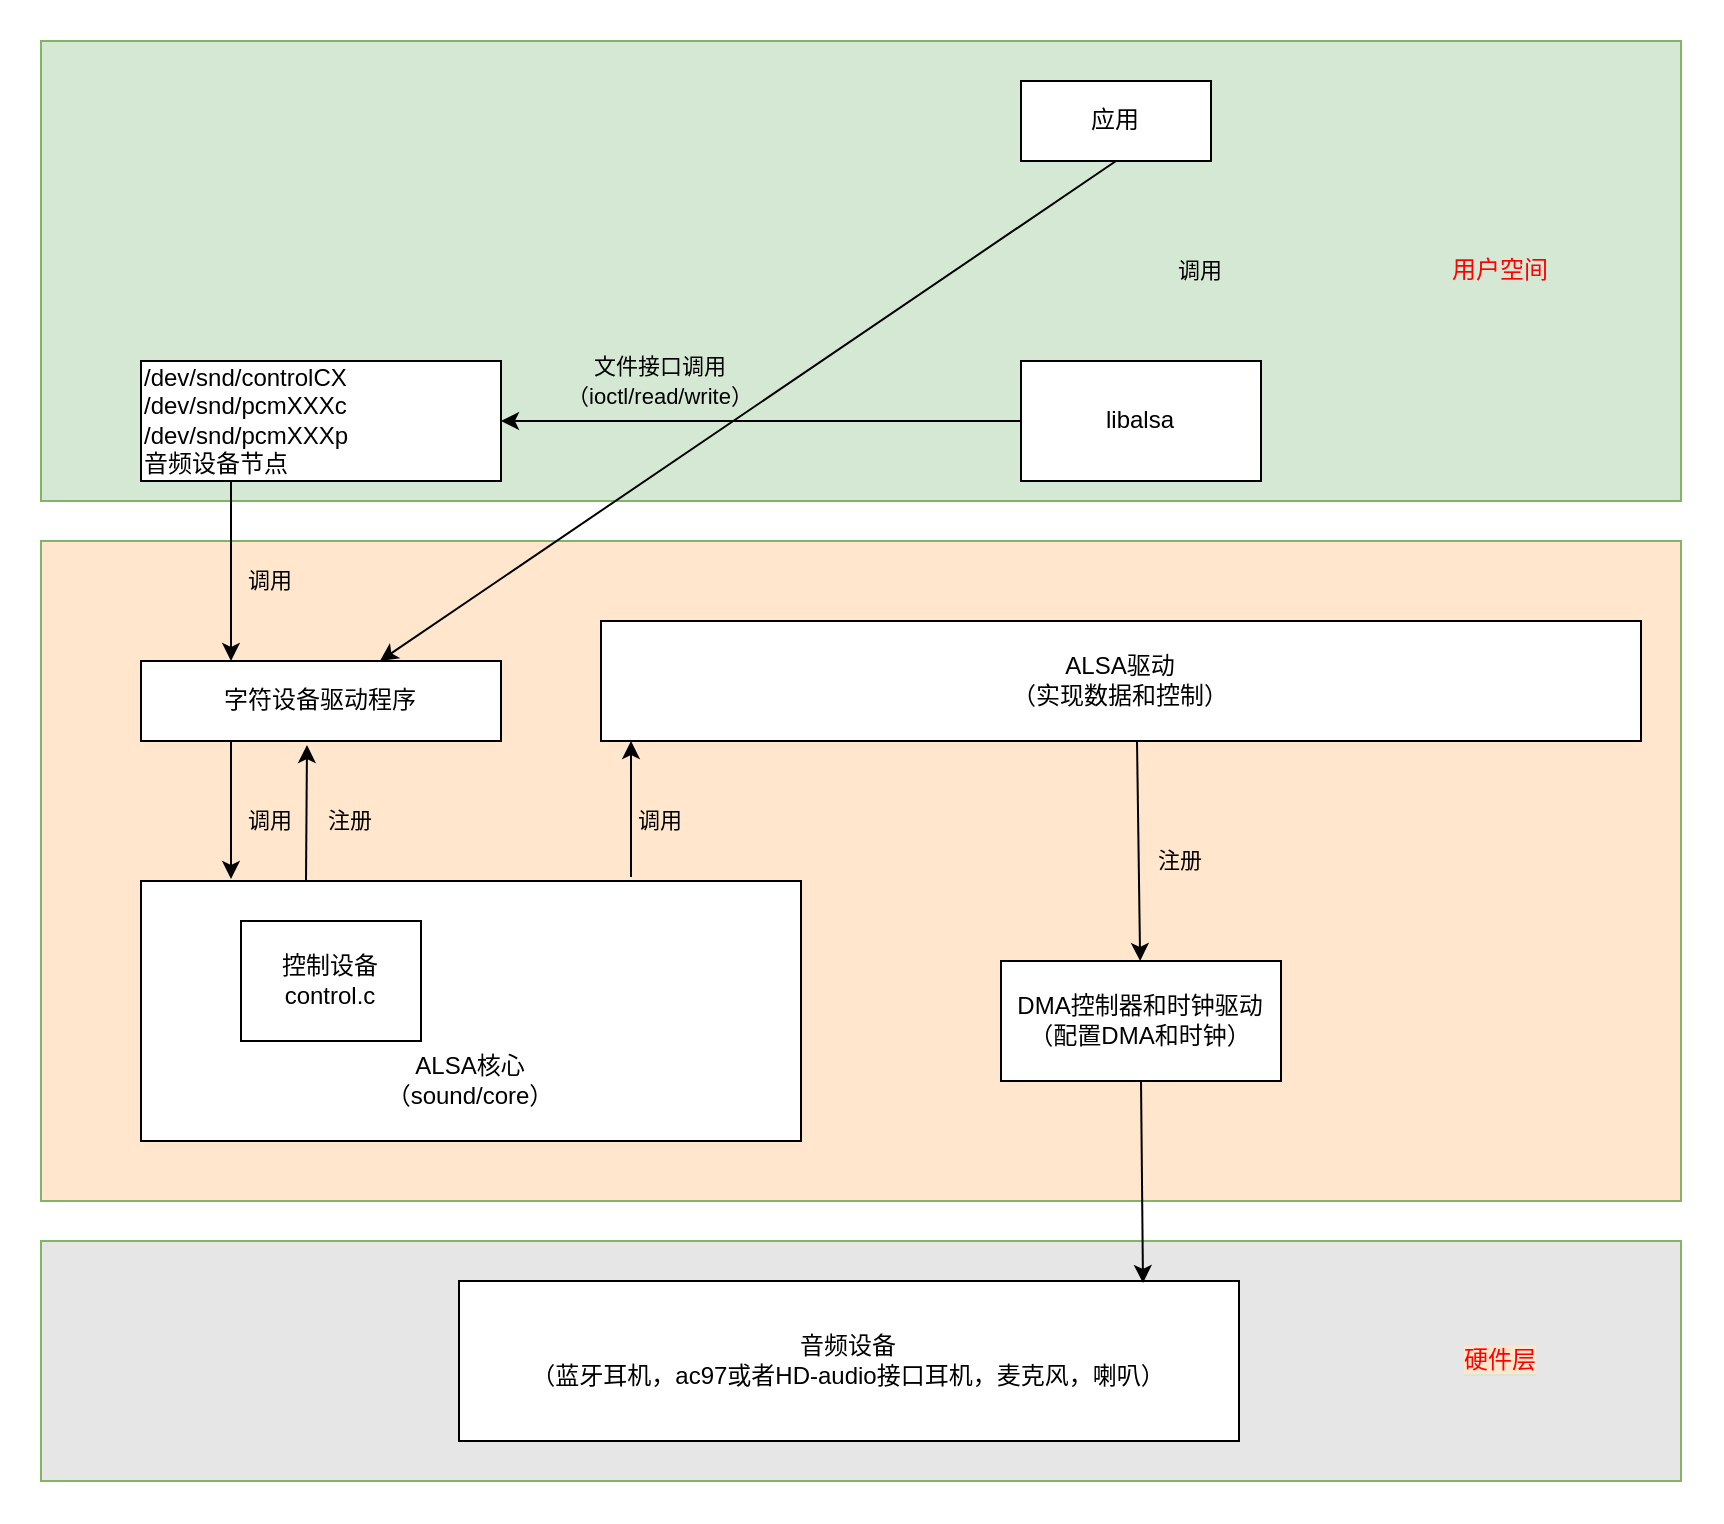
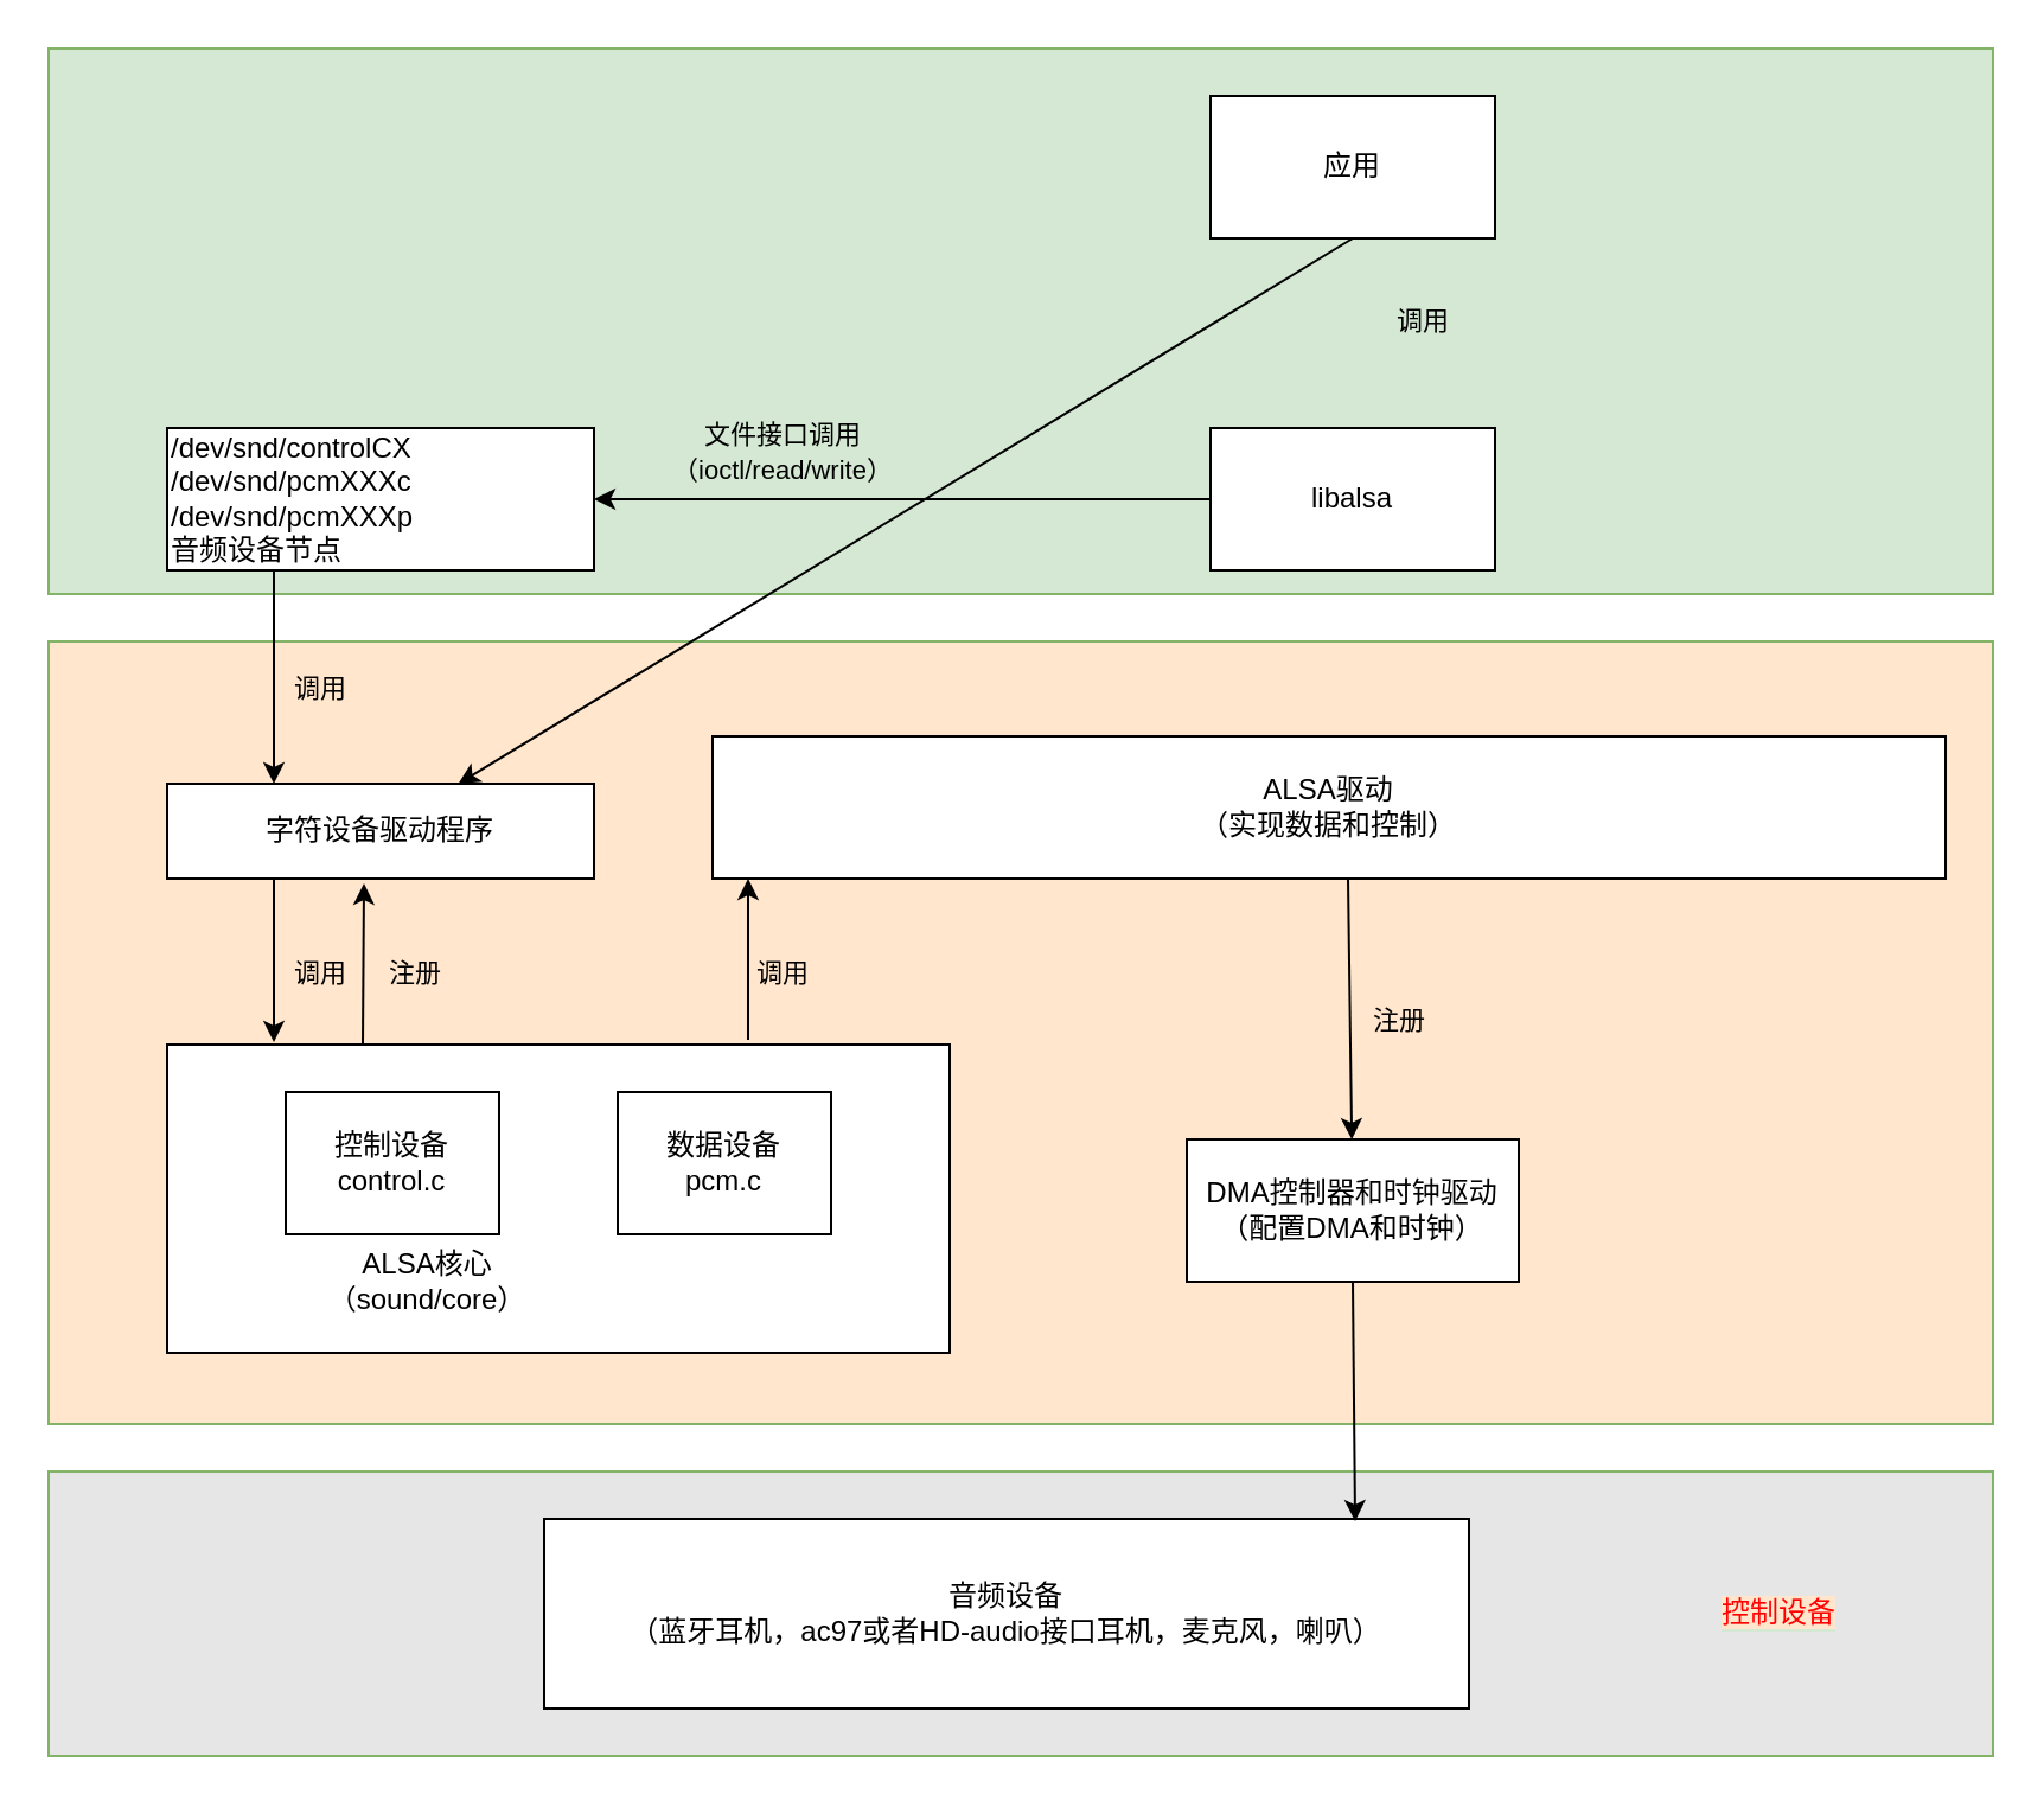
  <mxCell id="0" />
  <mxCell id="1" parent="0" />
  <mxCell id="2" value="" style="rounded=0;whiteSpace=wrap;html=1;fillColor=#d5e8d4;strokeColor=#82b366;" parent="1" vertex="1"><mxGeometry x="20" y="20" width="820" height="230" as="geometry" /></mxCell>
- <mxCell id="3" value="应用" style="rounded=0;whiteSpace=wrap;html=1;labelBackgroundColor=#FFFFFF;" parent="1" vertex="1"><mxGeometry x="510" y="40" width="95" height="40" as="geometry" /></mxCell>
+ <mxCell id="3" value="应用" style="rounded=0;whiteSpace=wrap;html=1;labelBackgroundColor=#FFFFFF;" parent="1" vertex="1"><mxGeometry x="510" y="40" width="120" height="60" as="geometry" /></mxCell>
  <mxCell id="4" value="libalsa" style="rounded=0;whiteSpace=wrap;html=1;fillColor=#FFFFFF;" parent="1" vertex="1"><mxGeometry x="510" y="180" width="120" height="60" as="geometry" /></mxCell>
  <mxCell id="5" value="/dev/snd/controlCX&lt;br&gt;/dev/snd/pcmXXXc&lt;br&gt;/dev/snd/pcmXXXp&lt;br&gt;音频设备节点" style="rounded=0;whiteSpace=wrap;html=1;align=left;" parent="1" vertex="1"><mxGeometry x="70" y="180" width="180" height="60" as="geometry" /></mxCell>
- <mxCell id="6" value="用户空间" style="text;html=1;strokeColor=none;fillColor=none;align=center;verticalAlign=middle;whiteSpace=wrap;rounded=0;labelBackgroundColor=#D5E8D4;fontColor=#FF0000;" parent="1" vertex="1"><mxGeometry x="710" y="120" width="80" height="30" as="geometry" /></mxCell>
  <mxCell id="7" value="" style="rounded=0;whiteSpace=wrap;html=1;strokeColor=#82b366;fillColor=#FFE6CC;" parent="1" vertex="1"><mxGeometry x="20" y="270" width="820" height="330" as="geometry" /></mxCell>
  <mxCell id="8" value="字符设备驱动程序" style="rounded=0;whiteSpace=wrap;html=1;align=center;" parent="1" vertex="1"><mxGeometry x="70" y="330" width="180" height="40" as="geometry" /></mxCell>
  <mxCell id="9" value="" style="endArrow=classic;html=1;labelBackgroundColor=#FFD966;fontColor=#FF0000;fillColor=#ffffff;entryX=1;entryY=0.5;entryDx=0;entryDy=0;" parent="1" source="4" target="5" edge="1"><mxGeometry width="50" height="50" relative="1" as="geometry"><mxPoint x="400" y="400" as="sourcePoint" /><mxPoint x="250" y="210" as="targetPoint" /></mxGeometry></mxCell>
  <mxCell id="10" value="&lt;meta charset=&quot;utf-8&quot;&gt;&lt;span style=&quot;color: rgb(0, 0, 0); font-family: helvetica; font-size: 11px; font-style: normal; font-weight: 400; letter-spacing: normal; text-align: center; text-indent: 0px; text-transform: none; word-spacing: 0px; display: inline; float: none;&quot;&gt;文件接口调用&lt;/span&gt;&lt;br style=&quot;color: rgb(0, 0, 0); font-family: helvetica; font-size: 11px; font-style: normal; font-weight: 400; letter-spacing: normal; text-align: center; text-indent: 0px; text-transform: none; word-spacing: 0px;&quot;&gt;&lt;span style=&quot;color: rgb(0, 0, 0); font-family: helvetica; font-size: 11px; font-style: normal; font-weight: 400; letter-spacing: normal; text-align: center; text-indent: 0px; text-transform: none; word-spacing: 0px; display: inline; float: none;&quot;&gt;（ioctl/read/write）&lt;/span&gt;" style="text;html=1;strokeColor=none;fillColor=none;align=center;verticalAlign=middle;whiteSpace=wrap;rounded=0;labelBackgroundColor=#D5E8D4;fontColor=#FF0000;" parent="1" vertex="1"><mxGeometry x="290" y="180" width="80" height="20" as="geometry" /></mxCell>
  <mxCell id="11" value="" style="endArrow=classic;html=1;labelBackgroundColor=#FFD966;fontColor=#FF0000;fillColor=#ffffff;exitX=0.5;exitY=1;exitDx=0;exitDy=0;" parent="1" source="3" target="8" edge="1"><mxGeometry width="50" height="50" relative="1" as="geometry"><mxPoint x="580" y="200" as="sourcePoint" /><mxPoint x="630" y="150" as="targetPoint" /></mxGeometry></mxCell>
  <mxCell id="12" value="&lt;font color=&quot;#000000&quot; face=&quot;helvetica&quot;&gt;&lt;span style=&quot;font-size: 11px&quot;&gt;调用&lt;/span&gt;&lt;/font&gt;" style="text;html=1;strokeColor=none;fillColor=none;align=center;verticalAlign=middle;whiteSpace=wrap;rounded=0;labelBackgroundColor=#D5E8D4;fontColor=#FF0000;" parent="1" vertex="1"><mxGeometry x="580" y="125" width="40" height="20" as="geometry" /></mxCell>
  <mxCell id="13" value="" style="endArrow=classic;html=1;labelBackgroundColor=#FFD966;fontColor=#FF0000;fillColor=#ffffff;entryX=0.25;entryY=0;entryDx=0;entryDy=0;exitX=0.25;exitY=1;exitDx=0;exitDy=0;" parent="1" source="5" target="8" edge="1"><mxGeometry width="50" height="50" relative="1" as="geometry"><mxPoint x="170" y="240" as="sourcePoint" /><mxPoint x="139.5" y="330" as="targetPoint" /></mxGeometry></mxCell>
  <mxCell id="14" value="&lt;font face=&quot;helvetica&quot;&gt;&lt;span style=&quot;font-size: 11px&quot;&gt;调用&lt;/span&gt;&lt;/font&gt;" style="text;html=1;strokeColor=none;fillColor=none;align=center;verticalAlign=middle;whiteSpace=wrap;rounded=0;labelBackgroundColor=#FFE6CC;" parent="1" vertex="1"><mxGeometry x="115" y="280" width="40" height="20" as="geometry" /></mxCell>
  <mxCell id="15" value="" style="rounded=0;whiteSpace=wrap;html=1;align=center;verticalAlign=bottom;" parent="1" vertex="1"><mxGeometry x="70" y="440" width="330" height="130" as="geometry" /></mxCell>
  <mxCell id="16" value="控制设备&lt;br&gt;control.c" style="rounded=0;whiteSpace=wrap;html=1;labelBackgroundColor=#FFFFFF;fillColor=#FFFFFF;align=center;" parent="1" vertex="1"><mxGeometry x="120" y="460" width="90" height="60" as="geometry" /></mxCell>
+ <mxCell id="17" value="数据设备&lt;br&gt;pcm.c" style="rounded=0;whiteSpace=wrap;html=1;labelBackgroundColor=#FFFFFF;fillColor=#FFFFFF;align=center;" parent="1" vertex="1"><mxGeometry x="260" y="460" width="90" height="60" as="geometry" /></mxCell>
  <mxCell id="18" value="ALSA驱动&lt;br&gt;（实现数据和控制）" style="rounded=0;whiteSpace=wrap;html=1;labelBackgroundColor=none;fillColor=#FFFFFF;align=center;verticalAlign=middle;" parent="1" vertex="1"><mxGeometry x="300" y="310" width="520" height="60" as="geometry" /></mxCell>
  <mxCell id="19" value="DMA控制器和时钟驱动&lt;br&gt;（配置DMA和时钟）" style="rounded=0;whiteSpace=wrap;html=1;labelBackgroundColor=none;fillColor=#FFFFFF;align=center;verticalAlign=middle;" parent="1" vertex="1"><mxGeometry x="500" y="480" width="140" height="60" as="geometry" /></mxCell>
  <mxCell id="20" value="" style="rounded=0;whiteSpace=wrap;html=1;strokeColor=#82b366;labelBackgroundColor=#E6E6E6;fillColor=#E6E6E6;" parent="1" vertex="1"><mxGeometry x="20" y="620" width="820" height="120" as="geometry" /></mxCell>
- <mxCell id="21" value="&lt;span style=&quot;background-color: rgb(255 , 230 , 204)&quot;&gt;硬件层&lt;/span&gt;" style="text;html=1;strokeColor=none;fillColor=none;align=center;verticalAlign=middle;whiteSpace=wrap;rounded=0;labelBackgroundColor=#D5E8D4;fontColor=#FF0000;" parent="1" vertex="1"><mxGeometry x="710" y="665" width="80" height="30" as="geometry" /></mxCell>
+ <mxCell id="21" value="&lt;span style=&quot;background-color: rgb(255 , 230 , 204)&quot;&gt;控制设备&lt;/span&gt;" style="text;html=1;strokeColor=none;fillColor=none;align=center;verticalAlign=middle;whiteSpace=wrap;rounded=0;labelBackgroundColor=#D5E8D4;fontColor=#FF0000;" parent="1" vertex="1"><mxGeometry x="710" y="665" width="80" height="30" as="geometry" /></mxCell>
  <mxCell id="22" value="音频设备&lt;br&gt;（蓝牙耳机，ac97或者HD-audio接口耳机，麦克风，喇叭）" style="rounded=0;whiteSpace=wrap;html=1;labelBackgroundColor=none;fillColor=#FFFFFF;align=center;verticalAlign=middle;" parent="1" vertex="1"><mxGeometry x="229" y="640" width="390" height="80" as="geometry" /></mxCell>
  <mxCell id="23" value="" style="endArrow=classic;html=1;labelBackgroundColor=#FFD966;fontColor=#FF0000;fillColor=#ffffff;exitX=0.25;exitY=1;exitDx=0;exitDy=0;" parent="1" source="8" edge="1"><mxGeometry width="50" height="50" relative="1" as="geometry"><mxPoint x="125" y="250" as="sourcePoint" /><mxPoint x="115" y="439" as="targetPoint" /></mxGeometry></mxCell>
  <mxCell id="24" value="&lt;font face=&quot;helvetica&quot;&gt;&lt;span style=&quot;font-size: 11px&quot;&gt;调用&lt;/span&gt;&lt;/font&gt;" style="text;html=1;strokeColor=none;fillColor=none;align=center;verticalAlign=middle;whiteSpace=wrap;rounded=0;labelBackgroundColor=#FFE6CC;" parent="1" vertex="1"><mxGeometry x="115" y="400" width="40" height="20" as="geometry" /></mxCell>
  <mxCell id="25" value="" style="endArrow=classic;html=1;labelBackgroundColor=#FFD966;fontColor=#000000;fillColor=#ffffff;exitX=0.25;exitY=0;exitDx=0;exitDy=0;" parent="1" source="15" edge="1"><mxGeometry width="50" height="50" relative="1" as="geometry"><mxPoint x="190" y="442" as="sourcePoint" /><mxPoint x="153" y="372" as="targetPoint" /></mxGeometry></mxCell>
  <mxCell id="26" value="&lt;font face=&quot;helvetica&quot;&gt;&lt;span style=&quot;font-size: 11px&quot;&gt;注册&lt;/span&gt;&lt;/font&gt;" style="text;html=1;strokeColor=none;fillColor=none;align=center;verticalAlign=middle;whiteSpace=wrap;rounded=0;labelBackgroundColor=#FFE6CC;" parent="1" vertex="1"><mxGeometry x="155" y="400" width="40" height="20" as="geometry" /></mxCell>
  <mxCell id="27" value="" style="endArrow=classic;html=1;labelBackgroundColor=#FFD966;fontColor=#000000;fillColor=#ffffff;exitX=0.5;exitY=1;exitDx=0;exitDy=0;" parent="1" source="19" edge="1"><mxGeometry width="50" height="50" relative="1" as="geometry"><mxPoint x="570" y="610" as="sourcePoint" /><mxPoint x="571" y="641" as="targetPoint" /></mxGeometry></mxCell>
  <mxCell id="28" value="" style="endArrow=classic;html=1;labelBackgroundColor=#FFD966;fontColor=#000000;fillColor=#ffffff;" parent="1" target="19" edge="1"><mxGeometry width="50" height="50" relative="1" as="geometry"><mxPoint x="568" y="370" as="sourcePoint" /><mxPoint x="610" y="420" as="targetPoint" /></mxGeometry></mxCell>
  <mxCell id="29" value="&lt;font face=&quot;helvetica&quot;&gt;&lt;span style=&quot;font-size: 11px&quot;&gt;注册&lt;/span&gt;&lt;/font&gt;" style="text;html=1;strokeColor=none;fillColor=none;align=center;verticalAlign=middle;whiteSpace=wrap;rounded=0;labelBackgroundColor=#FFE6CC;" parent="1" vertex="1"><mxGeometry x="570" y="420" width="40" height="20" as="geometry" /></mxCell>
  <mxCell id="30" value="" style="endArrow=classic;html=1;labelBackgroundColor=#FFD966;fontColor=#000000;fillColor=#ffffff;" parent="1" edge="1"><mxGeometry width="50" height="50" relative="1" as="geometry"><mxPoint x="315" y="438" as="sourcePoint" /><mxPoint x="315" y="370" as="targetPoint" /></mxGeometry></mxCell>
  <mxCell id="31" value="&lt;font face=&quot;helvetica&quot;&gt;&lt;span style=&quot;font-size: 11px&quot;&gt;调用&lt;/span&gt;&lt;/font&gt;" style="text;html=1;strokeColor=none;fillColor=none;align=center;verticalAlign=middle;whiteSpace=wrap;rounded=0;labelBackgroundColor=#FFE6CC;" parent="1" vertex="1"><mxGeometry x="310" y="400" width="40" height="20" as="geometry" /></mxCell>
- <mxCell id="32" value="&lt;span style=&quot;&quot;&gt;ALSA核心（sound/core）&lt;/span&gt;" style="text;html=1;strokeColor=none;fillColor=none;align=center;verticalAlign=middle;whiteSpace=wrap;rounded=0;labelBackgroundColor=#FFFFFF;fontColor=#000000;" parent="1" vertex="1"><mxGeometry x="175" y="530" width="120" height="20" as="geometry" /></mxCell>
+ <mxCell id="32" value="&lt;span style=&quot;&quot;&gt;ALSA核心（sound/core）&lt;/span&gt;" style="text;html=1;strokeColor=none;fillColor=none;align=center;verticalAlign=middle;whiteSpace=wrap;rounded=0;labelBackgroundColor=#FFFFFF;fontColor=#000000;" parent="1" vertex="1"><mxGeometry x="120" y="530" width="120" height="20" as="geometry" /></mxCell>
